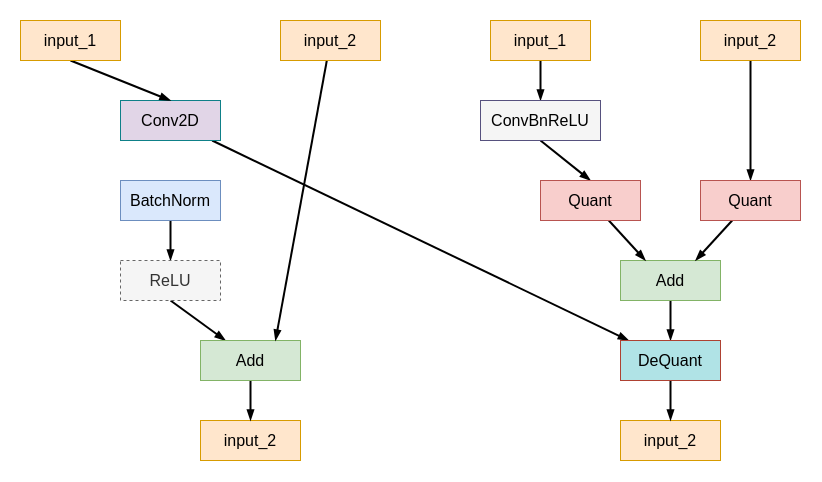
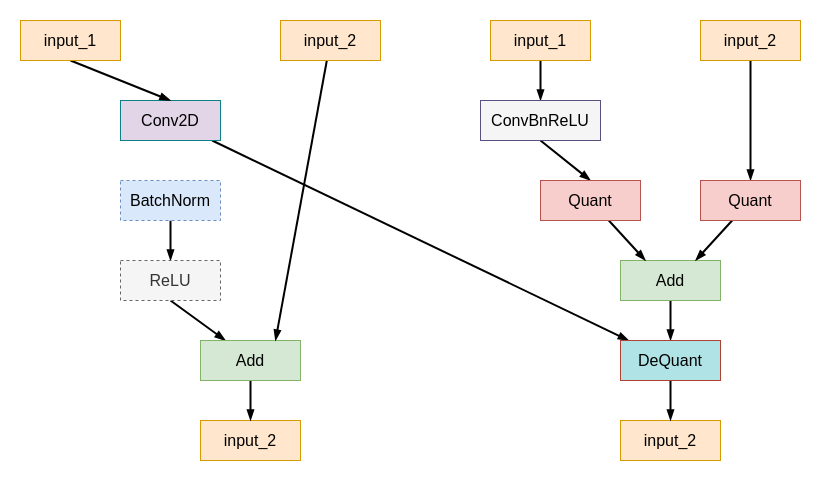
  <mxCell id="0" />
  <mxCell id="1" parent="0" />
  <mxCell id="2" style="rounded=0;orthogonalLoop=1;jettySize=auto;html=1;strokeWidth=2;endArrow=blockThin;endFill=1;" edge="1" parent="1" source="3" target="29"><mxGeometry relative="1" as="geometry" /></mxCell>
  <mxCell id="3" value="&lt;font style=&quot;font-size: 16px;&quot;&gt;Conv2D&lt;/font&gt;" style="rounded=0;whiteSpace=wrap;html=1;fillColor=#e1d5e7;strokeColor=#0e8088;" parent="1" vertex="1"><mxGeometry x="120" y="100" width="100" height="40" as="geometry" /></mxCell>
  <mxCell id="4" value="" style="endArrow=blockThin;html=1;rounded=0;strokeWidth=2;endFill=1;entryX=0.5;entryY=0;entryDx=0;entryDy=0;exitX=0.5;exitY=1;exitDx=0;exitDy=0;" parent="1" source="5" target="3" edge="1"><mxGeometry width="50" height="50" relative="1" as="geometry"><mxPoint x="120" y="100" as="sourcePoint" /><mxPoint x="240" y="100" as="targetPoint" /></mxGeometry></mxCell>
  <mxCell id="5" value="&lt;font style=&quot;font-size: 16px;&quot;&gt;input_1&lt;/font&gt;" style="rounded=0;whiteSpace=wrap;html=1;fillColor=#ffe6cc;strokeColor=#d79b00;" parent="1" vertex="1"><mxGeometry x="20" y="20" width="100" height="40" as="geometry" /></mxCell>
  <mxCell id="6" value="&lt;span style=&quot;font-size: 16px;&quot;&gt;input_2&lt;/span&gt;" style="rounded=0;whiteSpace=wrap;html=1;fillColor=#ffe6cc;strokeColor=#d79b00;" parent="1" vertex="1"><mxGeometry x="200" y="420" width="100" height="40" as="geometry" /></mxCell>
  <mxCell id="7" style="edgeStyle=none;shape=connector;rounded=0;orthogonalLoop=1;jettySize=auto;html=1;entryX=0.5;entryY=0;entryDx=0;entryDy=0;strokeColor=default;strokeWidth=2;align=center;verticalAlign=middle;fontFamily=Helvetica;fontSize=11;fontColor=default;labelBackgroundColor=default;endArrow=blockThin;endFill=1;" edge="1" parent="1" source="8" target="10"><mxGeometry relative="1" as="geometry" /></mxCell>
- <mxCell id="8" value="&lt;span style=&quot;font-size: 16px;&quot;&gt;BatchNorm&lt;/span&gt;" style="rounded=0;whiteSpace=wrap;html=1;fillColor=#dae8fc;strokeColor=#6c8ebf;" vertex="1" parent="1"><mxGeometry x="120" y="180" width="100" height="40" as="geometry" /></mxCell>
+ <mxCell id="8" value="&lt;span style=&quot;font-size: 16px;&quot;&gt;BatchNorm&lt;/span&gt;" style="rounded=0;whiteSpace=wrap;html=1;fillColor=#dae8fc;strokeColor=#6c8ebf;dashed=1;" vertex="1" parent="1"><mxGeometry x="120" y="180" width="100" height="40" as="geometry" /></mxCell>
  <mxCell id="9" style="shape=connector;rounded=0;orthogonalLoop=1;jettySize=auto;html=1;exitX=0.5;exitY=1;exitDx=0;exitDy=0;entryX=0.25;entryY=0;entryDx=0;entryDy=0;strokeColor=default;strokeWidth=2;align=center;verticalAlign=middle;fontFamily=Helvetica;fontSize=11;fontColor=default;labelBackgroundColor=default;endArrow=blockThin;endFill=1;" edge="1" parent="1" source="10" target="12"><mxGeometry relative="1" as="geometry" /></mxCell>
  <mxCell id="10" value="&lt;span style=&quot;font-size: 16px;&quot;&gt;ReLU&lt;/span&gt;" style="rounded=0;whiteSpace=wrap;html=1;fillColor=#f5f5f5;strokeColor=#666666;fontColor=#333333;dashed=1;" vertex="1" parent="1"><mxGeometry x="120" y="260" width="100" height="40" as="geometry" /></mxCell>
  <mxCell id="11" style="edgeStyle=none;shape=connector;rounded=0;orthogonalLoop=1;jettySize=auto;html=1;entryX=0.5;entryY=0;entryDx=0;entryDy=0;strokeColor=default;strokeWidth=2;align=center;verticalAlign=middle;fontFamily=Helvetica;fontSize=11;fontColor=default;labelBackgroundColor=default;endArrow=blockThin;endFill=1;" edge="1" parent="1" source="12" target="6"><mxGeometry relative="1" as="geometry" /></mxCell>
  <mxCell id="12" value="&lt;font style=&quot;font-size: 16px;&quot;&gt;Add&lt;/font&gt;" style="rounded=0;whiteSpace=wrap;html=1;fillColor=#d5e8d4;strokeColor=#82b366;" vertex="1" parent="1"><mxGeometry x="200" y="340" width="100" height="40" as="geometry" /></mxCell>
  <mxCell id="13" style="shape=connector;rounded=0;orthogonalLoop=1;jettySize=auto;html=1;entryX=0.75;entryY=0;entryDx=0;entryDy=0;strokeColor=default;strokeWidth=2;align=center;verticalAlign=middle;fontFamily=Helvetica;fontSize=11;fontColor=default;labelBackgroundColor=default;endArrow=blockThin;endFill=1;elbow=vertical;" edge="1" parent="1" source="14" target="12"><mxGeometry relative="1" as="geometry" /></mxCell>
  <mxCell id="14" value="&lt;span style=&quot;font-size: 16px;&quot;&gt;input_2&lt;/span&gt;" style="rounded=0;whiteSpace=wrap;html=1;fillColor=#ffe6cc;strokeColor=#d79b00;" vertex="1" parent="1"><mxGeometry x="280" y="20" width="100" height="40" as="geometry" /></mxCell>
  <mxCell id="15" value="" style="endArrow=blockThin;html=1;rounded=0;strokeWidth=2;endFill=1;entryX=0.5;entryY=0;entryDx=0;entryDy=0;exitX=0.5;exitY=1;exitDx=0;exitDy=0;" edge="1" parent="1" source="16" target="19"><mxGeometry width="50" height="50" relative="1" as="geometry"><mxPoint x="540" y="100" as="sourcePoint" /><mxPoint x="590" y="100" as="targetPoint" /></mxGeometry></mxCell>
  <mxCell id="16" value="&lt;font style=&quot;font-size: 16px;&quot;&gt;input_1&lt;/font&gt;" style="rounded=0;whiteSpace=wrap;html=1;fillColor=#ffe6cc;strokeColor=#d79b00;" vertex="1" parent="1"><mxGeometry x="490" y="20" width="100" height="40" as="geometry" /></mxCell>
  <mxCell id="17" value="&lt;span style=&quot;font-size: 16px;&quot;&gt;input_2&lt;/span&gt;" style="rounded=0;whiteSpace=wrap;html=1;fillColor=#ffe6cc;strokeColor=#d79b00;" vertex="1" parent="1"><mxGeometry x="620" y="420" width="100" height="40" as="geometry" /></mxCell>
  <mxCell id="18" style="shape=connector;rounded=0;orthogonalLoop=1;jettySize=auto;html=1;exitX=0.5;exitY=1;exitDx=0;exitDy=0;entryX=0.5;entryY=0;entryDx=0;entryDy=0;strokeColor=default;strokeWidth=2;align=center;verticalAlign=middle;fontFamily=Helvetica;fontSize=11;fontColor=default;labelBackgroundColor=default;endArrow=blockThin;endFill=1;" edge="1" parent="1" source="19" target="26"><mxGeometry relative="1" as="geometry" /></mxCell>
  <mxCell id="19" value="&lt;span style=&quot;font-size: 16px;&quot;&gt;ConvBnReLU&lt;/span&gt;" style="rounded=0;whiteSpace=wrap;html=1;fillColor=#f5f5f5;strokeColor=#56517e;" vertex="1" parent="1"><mxGeometry x="480" y="100" width="120" height="40" as="geometry" /></mxCell>
  <mxCell id="20" style="edgeStyle=none;shape=connector;rounded=0;orthogonalLoop=1;jettySize=auto;html=1;entryX=0.5;entryY=0;entryDx=0;entryDy=0;strokeColor=default;strokeWidth=2;align=center;verticalAlign=middle;fontFamily=Helvetica;fontSize=11;fontColor=default;labelBackgroundColor=default;endArrow=blockThin;endFill=1;exitX=0.5;exitY=1;exitDx=0;exitDy=0;" edge="1" parent="1" source="29" target="17"><mxGeometry relative="1" as="geometry" /></mxCell>
  <mxCell id="21" style="edgeStyle=none;shape=connector;rounded=0;orthogonalLoop=1;jettySize=auto;html=1;entryX=0.5;entryY=0;entryDx=0;entryDy=0;strokeColor=default;strokeWidth=2;align=center;verticalAlign=middle;fontFamily=Helvetica;fontSize=11;fontColor=default;labelBackgroundColor=default;endArrow=blockThin;endFill=1;" edge="1" parent="1" source="22" target="29"><mxGeometry relative="1" as="geometry" /></mxCell>
  <mxCell id="22" value="&lt;font style=&quot;font-size: 16px;&quot;&gt;Add&lt;/font&gt;" style="rounded=0;whiteSpace=wrap;html=1;fillColor=#d5e8d4;strokeColor=#82b366;" vertex="1" parent="1"><mxGeometry x="620" y="260" width="100" height="40" as="geometry" /></mxCell>
  <mxCell id="23" style="edgeStyle=orthogonalEdgeStyle;shape=connector;rounded=0;orthogonalLoop=1;jettySize=auto;html=1;entryX=0.5;entryY=0;entryDx=0;entryDy=0;strokeColor=default;strokeWidth=2;align=center;verticalAlign=middle;fontFamily=Helvetica;fontSize=11;fontColor=default;labelBackgroundColor=default;endArrow=blockThin;endFill=1;curved=1;" edge="1" parent="1" source="24" target="28"><mxGeometry relative="1" as="geometry" /></mxCell>
  <mxCell id="24" value="&lt;span style=&quot;font-size: 16px;&quot;&gt;input_2&lt;/span&gt;" style="rounded=0;whiteSpace=wrap;html=1;fillColor=#ffe6cc;strokeColor=#d79b00;" vertex="1" parent="1"><mxGeometry x="700" y="20" width="100" height="40" as="geometry" /></mxCell>
  <mxCell id="25" style="shape=connector;rounded=0;orthogonalLoop=1;jettySize=auto;html=1;entryX=0.25;entryY=0;entryDx=0;entryDy=0;strokeColor=default;strokeWidth=2;align=center;verticalAlign=middle;fontFamily=Helvetica;fontSize=11;fontColor=default;labelBackgroundColor=default;endArrow=blockThin;endFill=1;" edge="1" parent="1" source="26" target="22"><mxGeometry relative="1" as="geometry" /></mxCell>
  <mxCell id="26" value="&lt;font style=&quot;font-size: 16px;&quot;&gt;Quant&lt;/font&gt;" style="rounded=0;whiteSpace=wrap;html=1;fillColor=#f8cecc;strokeColor=#b85450;" vertex="1" parent="1"><mxGeometry x="540" y="180" width="100" height="40" as="geometry" /></mxCell>
  <mxCell id="27" style="edgeStyle=none;shape=connector;rounded=0;orthogonalLoop=1;jettySize=auto;html=1;entryX=0.75;entryY=0;entryDx=0;entryDy=0;strokeColor=default;strokeWidth=2;align=center;verticalAlign=middle;fontFamily=Helvetica;fontSize=11;fontColor=default;labelBackgroundColor=default;endArrow=blockThin;endFill=1;" edge="1" parent="1" source="28" target="22"><mxGeometry relative="1" as="geometry" /></mxCell>
  <mxCell id="28" value="&lt;font style=&quot;font-size: 16px;&quot;&gt;Quant&lt;/font&gt;" style="rounded=0;whiteSpace=wrap;html=1;fillColor=#f8cecc;strokeColor=#b85450;" vertex="1" parent="1"><mxGeometry x="700" y="180" width="100" height="40" as="geometry" /></mxCell>
  <mxCell id="29" value="&lt;font style=&quot;font-size: 16px;&quot;&gt;DeQuant&lt;/font&gt;" style="rounded=0;whiteSpace=wrap;html=1;fillColor=#b0e3e6;strokeColor=#ae4132;" vertex="1" parent="1"><mxGeometry x="620" y="340" width="100" height="40" as="geometry" /></mxCell>
